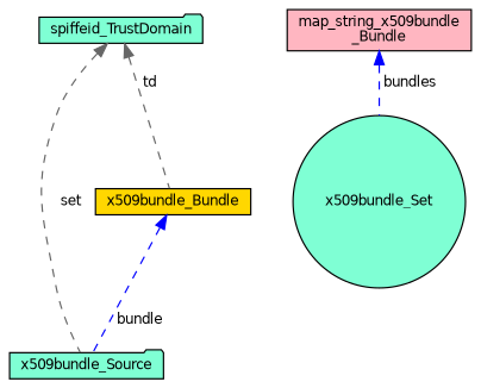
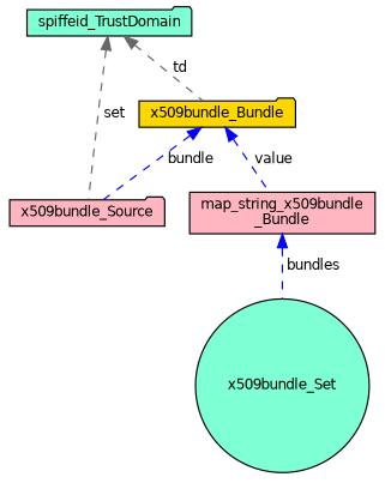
  digraph {
    node [color=black fillcolor=lightpink fontname=Helvetica fontsize=10 shape=folder style=filled]
    edge [color=blue dir=back fontname=Helvetica fontsize=10 labelfontname=Helvetica labelfontsize=10 style=dashed]
-   n1 [fillcolor=aquamarine fontcolor=black height=0.2 label=x509bundle_Source width=0.4]
+   n1 [fontcolor=black height=0.2 label=x509bundle_Source width=0.4]
    n2 [fillcolor=aquamarine height=0.2 label=x509bundle_Set shape=circle width=0.4]
    n3 [height=0.2 label="map_string_x509bundle\l_Bundle" shape=box width=0.4]
-   n4 [fillcolor=gold height=0.2 label=x509bundle_Bundle shape=box width=0.4]
+   n4 [fillcolor=gold height=0.2 label=x509bundle_Bundle width=0.4]
    n5 [fillcolor=aquamarine height=0.2 label=spiffeid_TrustDomain width=0.4]
    n3 -> n2 [label=" bundles"]
    n4 -> n1 [label=" bundle"]
+   n4 -> n3 [label=" value"]
    n5 -> n1 [color=gray40 label=" set"]
    n5 -> n4 [color=gray40 label=" td"]
  }
